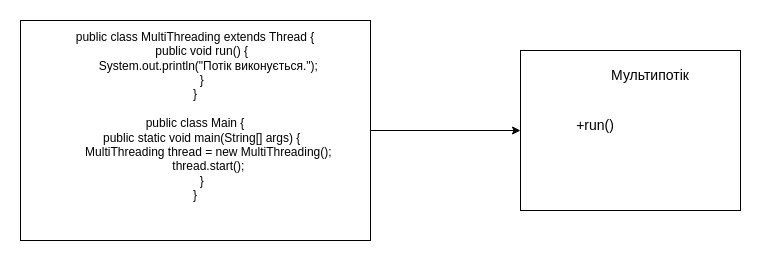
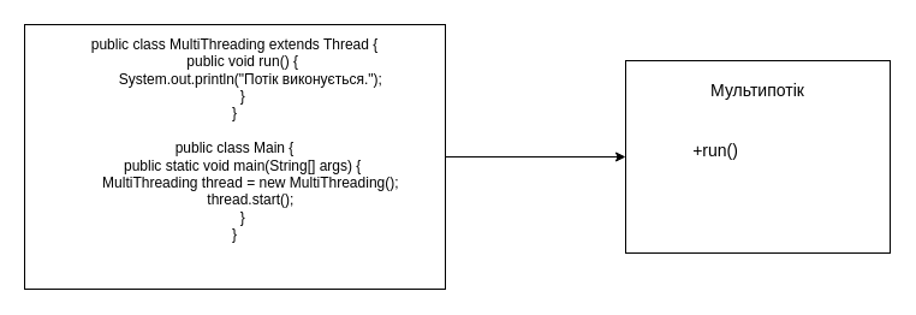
  <mxCell id="0" />
  <mxCell id="1" parent="0" />
  <mxCell id="2" value="" style="rounded=0;whiteSpace=wrap;html=1;" vertex="1" parent="1"><mxGeometry x="520" y="50" width="220" height="160" as="geometry" /></mxCell>
  <mxCell id="3" style="edgeStyle=orthogonalEdgeStyle;rounded=0;orthogonalLoop=1;jettySize=auto;html=1;exitX=1;exitY=0.5;exitDx=0;exitDy=0;entryX=0;entryY=0.5;entryDx=0;entryDy=0;" edge="1" parent="1" source="4" target="2"><mxGeometry relative="1" as="geometry" /></mxCell>
  <mxCell id="4" value="&lt;div&gt;public class MultiThreading extends Thread {&lt;/div&gt;&lt;div&gt;&amp;nbsp; &amp;nbsp; public void run() {&lt;/div&gt;&lt;div&gt;&amp;nbsp; &amp;nbsp; &amp;nbsp; &amp;nbsp; System.out.println(&quot;Потік виконується.&quot;);&lt;/div&gt;&lt;div&gt;&amp;nbsp; &amp;nbsp; }&lt;/div&gt;&lt;div&gt;}&lt;/div&gt;&lt;div&gt;&lt;br&gt;&lt;/div&gt;&lt;div&gt;&lt;div&gt;public class Main {&lt;/div&gt;&lt;div&gt;&amp;nbsp; &amp;nbsp; public static void main(String[] args) {&lt;/div&gt;&lt;div&gt;&amp;nbsp; &amp;nbsp; &amp;nbsp; &amp;nbsp; MultiThreading thread = new MultiThreading();&lt;/div&gt;&lt;div&gt;&amp;nbsp; &amp;nbsp; &amp;nbsp; &amp;nbsp; thread.start();&lt;/div&gt;&lt;div&gt;&amp;nbsp; &amp;nbsp; }&lt;/div&gt;&lt;div&gt;}&lt;/div&gt;&lt;/div&gt;&lt;div&gt;&lt;br&gt;&lt;/div&gt;&lt;div&gt;&lt;br&gt;&lt;/div&gt;" style="html=1;align=center;verticalAlign=middle;rounded=0;absoluteArcSize=1;arcSize=10;dashed=0;whiteSpace=wrap;" vertex="1" parent="1"><mxGeometry x="20" y="20" width="350" height="220" as="geometry" /></mxCell>
- <mxCell id="5" value="&lt;font style=&quot;font-size: 14px;&quot;&gt;Мультипотік&lt;/font&gt;" style="text;html=1;align=center;verticalAlign=middle;whiteSpace=wrap;rounded=0;" vertex="1" parent="1"><mxGeometry x="590" y="60" width="120" height="30" as="geometry" /></mxCell>
+ <mxCell id="5" value="&lt;font style=&quot;font-size: 14px;&quot;&gt;Мультипотік&lt;/font&gt;" style="text;html=1;align=center;verticalAlign=middle;whiteSpace=wrap;rounded=0;" vertex="1" parent="1"><mxGeometry x="570" y="60" width="120" height="30" as="geometry" /></mxCell>
  <mxCell id="6" value="&lt;font style=&quot;font-size: 14px;&quot;&gt;+run()&lt;/font&gt;" style="text;html=1;align=center;verticalAlign=middle;whiteSpace=wrap;rounded=0;" vertex="1" parent="1"><mxGeometry x="565" y="110" width="60" height="30" as="geometry" /></mxCell>
